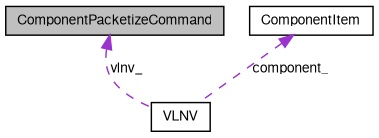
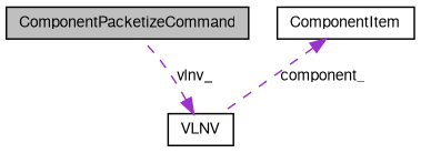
  digraph {
    node [color=black fontname=FreeSans fontsize=10 shape=record]
    edge [color=darkorchid3 dir=back fontname=FreeSans fontsize=10 labelfontname=FreeSans labelfontsize=10 style=dashed]
    n1 [fillcolor=grey75 fontcolor=black height=0.2 label=ComponentPacketizeCommand style=filled width=0.4]
    n2 [height=0.2 label=ComponentItem width=0.4]
    n3 [height=0.2 label=VLNV width=0.4]
    n2 -> n3 [label=component_]
-   n1 -> n3 [label=vlnv_]
+   n3 -> n1 [label=vlnv_]
  }
